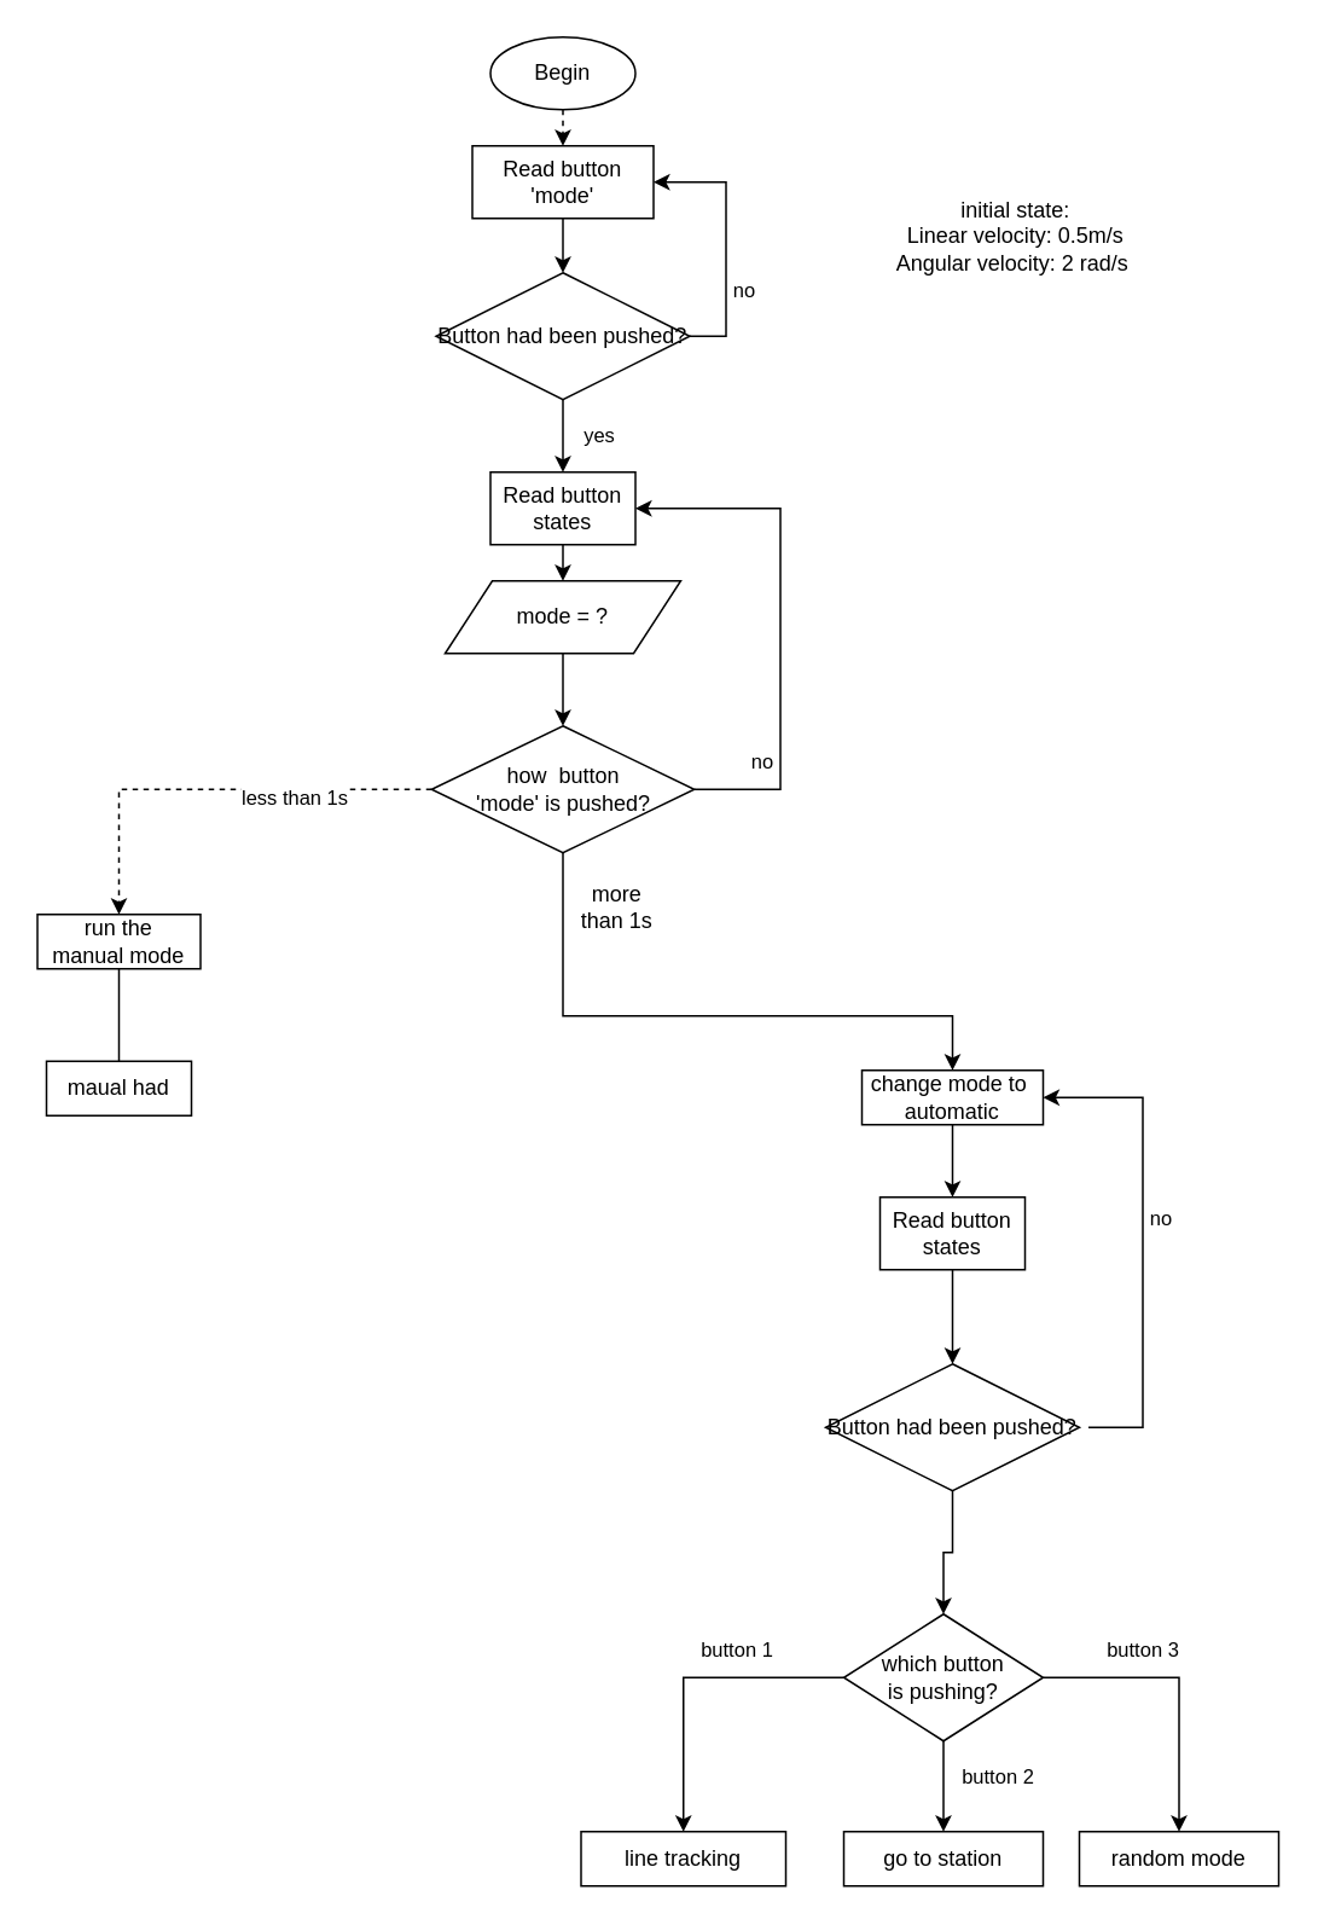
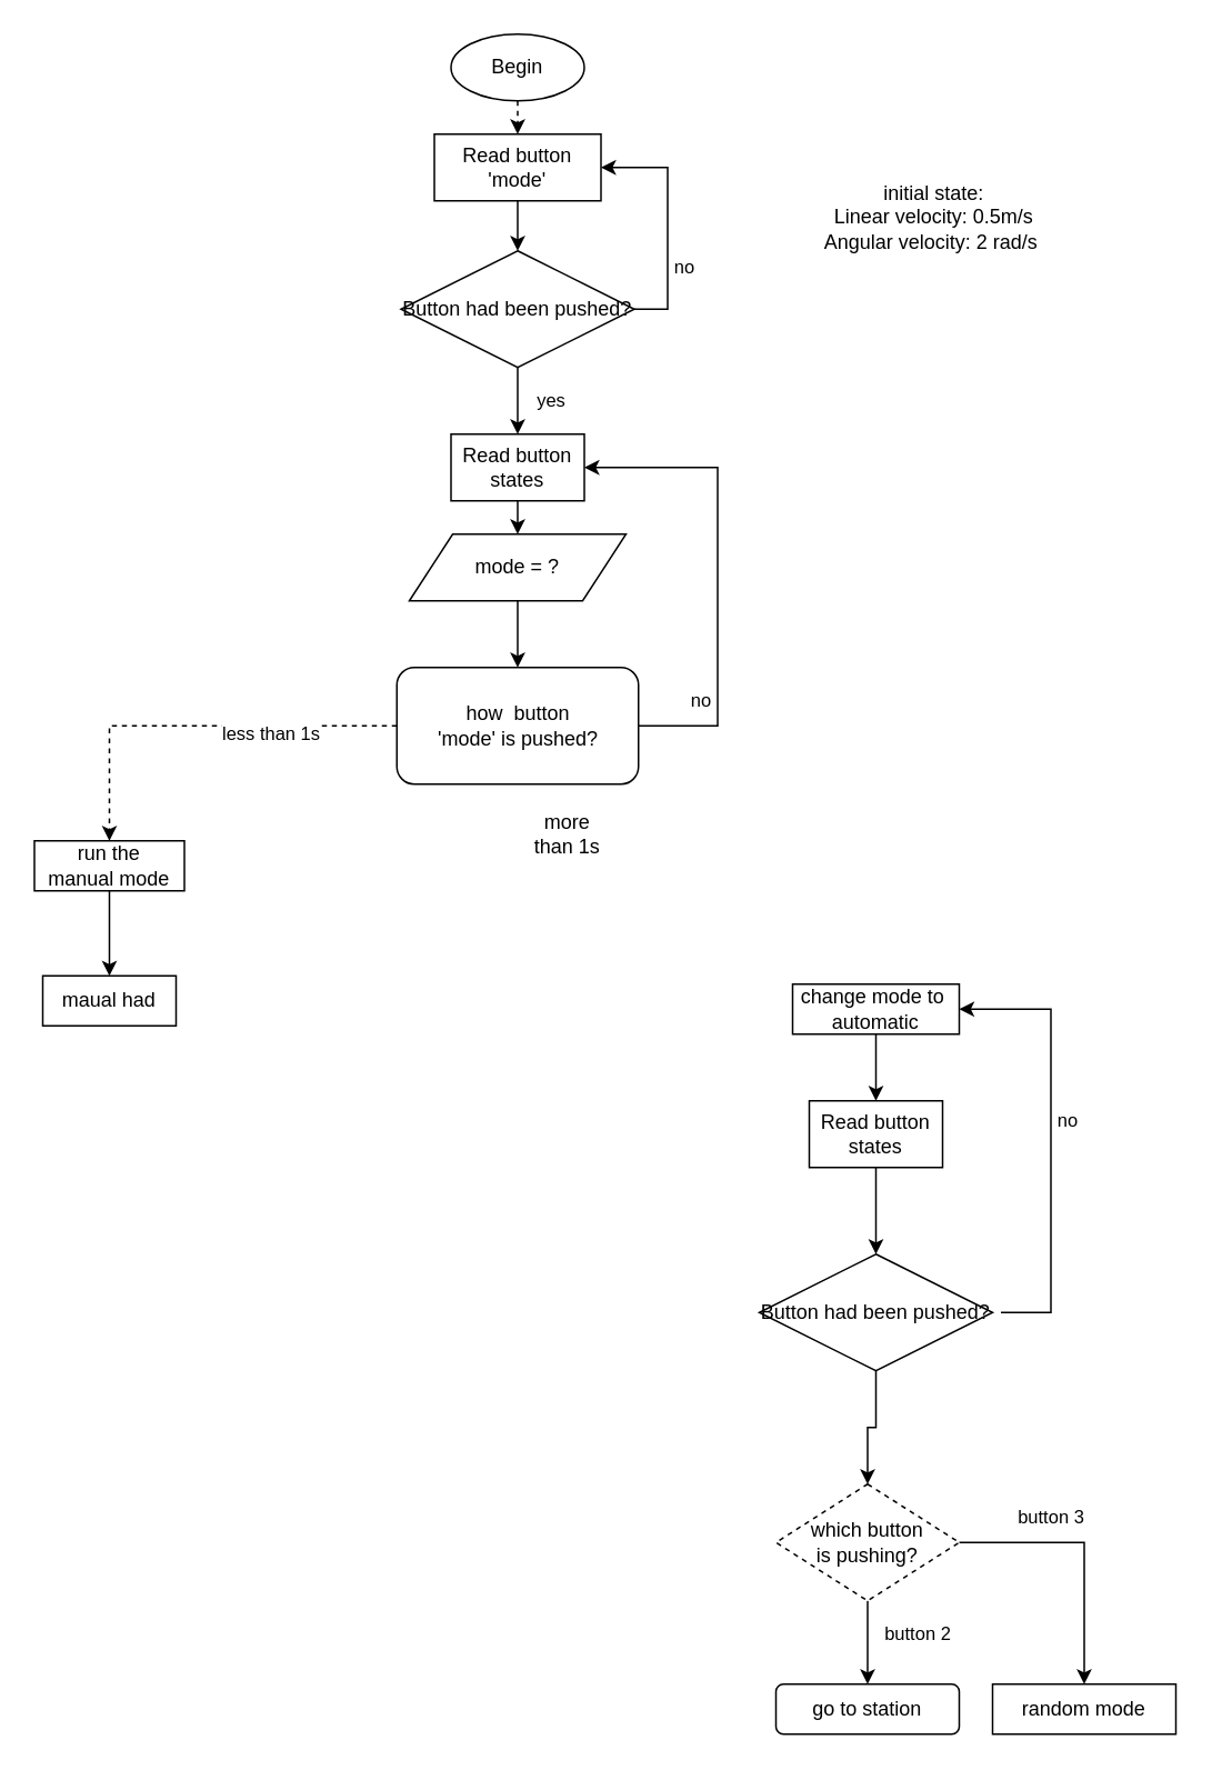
  <mxCell id="0" />
  <mxCell id="1" parent="0" />
  <mxCell id="2" style="edgeStyle=orthogonalEdgeStyle;rounded=0;orthogonalLoop=1;jettySize=auto;html=1;exitX=0.5;exitY=1;exitDx=0;exitDy=0;entryX=0.5;entryY=0;entryDx=0;entryDy=0;dashed=1;" parent="1" source="3" target="5" edge="1"><mxGeometry relative="1" as="geometry" /></mxCell>
  <mxCell id="3" value="Begin" style="ellipse;whiteSpace=wrap;html=1;" parent="1" vertex="1"><mxGeometry x="270" y="20" width="80" height="40" as="geometry" /></mxCell>
  <mxCell id="4" style="edgeStyle=orthogonalEdgeStyle;rounded=0;orthogonalLoop=1;jettySize=auto;html=1;exitX=0.5;exitY=1;exitDx=0;exitDy=0;entryX=0.5;entryY=0;entryDx=0;entryDy=0;" parent="1" source="5" target="8" edge="1"><mxGeometry relative="1" as="geometry" /></mxCell>
  <mxCell id="5" value="Read button 'mode'" style="rounded=0;whiteSpace=wrap;html=1;" parent="1" vertex="1"><mxGeometry x="260" y="80" width="100" height="40" as="geometry" /></mxCell>
  <mxCell id="6" value="no" style="edgeStyle=orthogonalEdgeStyle;rounded=0;orthogonalLoop=1;jettySize=auto;html=1;exitX=1;exitY=0.5;exitDx=0;exitDy=0;entryX=1;entryY=0.5;entryDx=0;entryDy=0;" parent="1" source="8" target="5" edge="1"><mxGeometry x="-0.379" y="-10" relative="1" as="geometry"><mxPoint as="offset" /></mxGeometry></mxCell>
  <mxCell id="7" value="yes" style="edgeStyle=orthogonalEdgeStyle;rounded=0;orthogonalLoop=1;jettySize=auto;html=1;exitX=0.5;exitY=1;exitDx=0;exitDy=0;entryX=0.5;entryY=0;entryDx=0;entryDy=0;" parent="1" source="8" target="10" edge="1"><mxGeometry y="20" relative="1" as="geometry"><mxPoint as="offset" /></mxGeometry></mxCell>
  <mxCell id="8" value="Button had been pushed?" style="rhombus;whiteSpace=wrap;html=1;" parent="1" vertex="1"><mxGeometry x="240" y="150" width="140" height="70" as="geometry" /></mxCell>
  <mxCell id="9" style="edgeStyle=orthogonalEdgeStyle;rounded=0;orthogonalLoop=1;jettySize=auto;html=1;exitX=0.5;exitY=1;exitDx=0;exitDy=0;entryX=0.5;entryY=0;entryDx=0;entryDy=0;" parent="1" source="10" target="12" edge="1"><mxGeometry relative="1" as="geometry" /></mxCell>
  <mxCell id="10" value="Read button&lt;br&gt;states&lt;br&gt;" style="rounded=0;whiteSpace=wrap;html=1;" parent="1" vertex="1"><mxGeometry x="270" y="260" width="80" height="40" as="geometry" /></mxCell>
  <mxCell id="11" style="edgeStyle=orthogonalEdgeStyle;rounded=0;orthogonalLoop=1;jettySize=auto;html=1;exitX=0.5;exitY=1;exitDx=0;exitDy=0;entryX=0.5;entryY=0;entryDx=0;entryDy=0;" parent="1" source="12" target="16" edge="1"><mxGeometry relative="1" as="geometry" /></mxCell>
  <mxCell id="12" value="mode = ?&lt;br&gt;" style="shape=parallelogram;perimeter=parallelogramPerimeter;whiteSpace=wrap;html=1;" parent="1" vertex="1"><mxGeometry x="245" y="320" width="130" height="40" as="geometry" /></mxCell>
  <mxCell id="13" value="no" style="edgeStyle=orthogonalEdgeStyle;rounded=0;orthogonalLoop=1;jettySize=auto;html=1;exitX=1;exitY=0.5;exitDx=0;exitDy=0;entryX=1;entryY=0.5;entryDx=0;entryDy=0;" parent="1" source="16" target="10" edge="1"><mxGeometry x="-0.738" y="15" relative="1" as="geometry"><Array as="points"><mxPoint x="430" y="435" /><mxPoint x="430" y="280" /></Array><mxPoint as="offset" /></mxGeometry></mxCell>
- <mxCell id="14" value="" style="edgeStyle=orthogonalEdgeStyle;rounded=0;orthogonalLoop=1;jettySize=auto;html=1;entryX=0.5;entryY=0;entryDx=0;entryDy=0;" parent="1" source="16" target="20" edge="1"><mxGeometry relative="1" as="geometry"><mxPoint x="310" y="540" as="targetPoint" /><Array as="points"><mxPoint x="310" y="560" /><mxPoint x="525" y="560" /></Array></mxGeometry></mxCell>
  <mxCell id="15" value="less than 1s" style="edgeStyle=orthogonalEdgeStyle;rounded=0;orthogonalLoop=1;jettySize=auto;html=1;exitX=0;exitY=0.5;exitDx=0;exitDy=0;entryX=0.5;entryY=0;entryDx=0;entryDy=0;dashed=1;" parent="1" source="16" target="22" edge="1"><mxGeometry x="-0.367" y="5" relative="1" as="geometry"><mxPoint as="offset" /></mxGeometry></mxCell>
- <mxCell id="16" value="how&amp;nbsp; button&lt;br&gt;'mode' is pushed?" style="rhombus;whiteSpace=wrap;html=1;" parent="1" vertex="1"><mxGeometry x="237.5" y="400" width="145" height="70" as="geometry" /></mxCell>
+ <mxCell id="16" value="how&amp;nbsp; button&lt;br&gt;'mode' is pushed?" style="whiteSpace=wrap;html=1;rounded=1;" parent="1" vertex="1"><mxGeometry x="237.5" y="400" width="145" height="70" as="geometry" /></mxCell>
  <mxCell id="17" value="more than 1s" style="text;html=1;strokeColor=none;fillColor=none;align=center;verticalAlign=middle;whiteSpace=wrap;rounded=0;" parent="1" vertex="1"><mxGeometry x="315" y="490" width="50" height="20" as="geometry" /></mxCell>
  <mxCell id="18" value="initial state:&lt;br&gt;Linear velocity: 0.5m/s&lt;br&gt;Angular velocity: 2 rad/s&amp;nbsp;&lt;br&gt;" style="text;html=1;strokeColor=none;fillColor=none;align=center;verticalAlign=middle;whiteSpace=wrap;rounded=0;" parent="1" vertex="1"><mxGeometry x="440" y="90" width="240" height="80" as="geometry" /></mxCell>
  <mxCell id="19" style="edgeStyle=orthogonalEdgeStyle;rounded=0;orthogonalLoop=1;jettySize=auto;html=1;exitX=0.5;exitY=1;exitDx=0;exitDy=0;entryX=0.5;entryY=0;entryDx=0;entryDy=0;" parent="1" source="34" edge="1" target="25"><mxGeometry relative="1" as="geometry"><mxPoint x="525" y="740" as="targetPoint" /></mxGeometry></mxCell>
  <mxCell id="20" value="change mode to&amp;nbsp;&lt;br&gt;automatic&lt;br&gt;" style="rounded=0;whiteSpace=wrap;html=1;" parent="1" vertex="1"><mxGeometry x="475" y="590" width="100" height="30" as="geometry" /></mxCell>
- <mxCell id="21" style="edgeStyle=orthogonalEdgeStyle;rounded=0;orthogonalLoop=1;jettySize=auto;html=1;exitX=0.5;exitY=1;exitDx=0;exitDy=0;entryX=0.5;entryY=0;entryDx=0;entryDy=0;endArrow=none;" parent="1" source="22" target="33" edge="1"><mxGeometry relative="1" as="geometry" /></mxCell>
+ <mxCell id="21" style="edgeStyle=orthogonalEdgeStyle;rounded=0;orthogonalLoop=1;jettySize=auto;html=1;exitX=0.5;exitY=1;exitDx=0;exitDy=0;entryX=0.5;entryY=0;entryDx=0;entryDy=0;" parent="1" source="22" target="33" edge="1"><mxGeometry relative="1" as="geometry" /></mxCell>
  <mxCell id="22" value="run the &lt;br&gt;manual mode" style="rounded=0;whiteSpace=wrap;html=1;" parent="1" vertex="1"><mxGeometry x="20" y="504" width="90" height="30" as="geometry" /></mxCell>
  <mxCell id="23" value="no" style="edgeStyle=orthogonalEdgeStyle;rounded=0;orthogonalLoop=1;jettySize=auto;html=1;exitX=1;exitY=0.5;exitDx=0;exitDy=0;entryX=1;entryY=0.5;entryDx=0;entryDy=0;" parent="1" target="20" edge="1"><mxGeometry x="0.085" y="-10" relative="1" as="geometry"><mxPoint x="600" y="787" as="sourcePoint" /><Array as="points"><mxPoint x="630" y="787" /><mxPoint x="630" y="605" /></Array><mxPoint as="offset" /></mxGeometry></mxCell>
  <mxCell id="24" style="edgeStyle=orthogonalEdgeStyle;rounded=0;orthogonalLoop=1;jettySize=auto;html=1;exitX=0.5;exitY=1;exitDx=0;exitDy=0;entryX=0.5;entryY=0;entryDx=0;entryDy=0;" edge="1" parent="1" source="25" target="29"><mxGeometry relative="1" as="geometry" /></mxCell>
  <mxCell id="25" value="Button had been pushed?" style="rhombus;whiteSpace=wrap;html=1;" parent="1" vertex="1"><mxGeometry x="455" y="752" width="140" height="70" as="geometry" /></mxCell>
- <mxCell id="26" value="button 1" style="edgeStyle=orthogonalEdgeStyle;rounded=0;orthogonalLoop=1;jettySize=auto;html=1;entryX=0.5;entryY=0;entryDx=0;entryDy=0;" parent="1" source="29" target="30" edge="1"><mxGeometry x="-0.317" y="-15" relative="1" as="geometry"><mxPoint as="offset" /></mxGeometry></mxCell>
  <mxCell id="27" value="button 2" style="edgeStyle=orthogonalEdgeStyle;rounded=0;orthogonalLoop=1;jettySize=auto;html=1;exitX=0.5;exitY=1;exitDx=0;exitDy=0;entryX=0.5;entryY=0;entryDx=0;entryDy=0;" parent="1" source="29" target="31" edge="1"><mxGeometry x="-0.2" y="30" relative="1" as="geometry"><mxPoint as="offset" /></mxGeometry></mxCell>
  <mxCell id="28" value="button 3" style="edgeStyle=orthogonalEdgeStyle;rounded=0;orthogonalLoop=1;jettySize=auto;html=1;exitX=1;exitY=0.5;exitDx=0;exitDy=0;entryX=0.5;entryY=0;entryDx=0;entryDy=0;" parent="1" source="29" target="32" edge="1"><mxGeometry x="-0.312" y="15" relative="1" as="geometry"><mxPoint as="offset" /></mxGeometry></mxCell>
- <mxCell id="29" value="which button&lt;br&gt;is pushing?&lt;br&gt;" style="rhombus;whiteSpace=wrap;html=1;" parent="1" vertex="1"><mxGeometry x="465" y="890" width="110" height="70" as="geometry" /></mxCell>
- <mxCell id="30" value="line tracking" style="rounded=0;whiteSpace=wrap;html=1;" parent="1" vertex="1"><mxGeometry x="320" y="1010" width="113" height="30" as="geometry" /></mxCell>
- <mxCell id="31" value="go to station" style="rounded=0;whiteSpace=wrap;html=1;" parent="1" vertex="1"><mxGeometry x="465" y="1010" width="110" height="30" as="geometry" /></mxCell>
+ <mxCell id="29" value="which button&lt;br&gt;is pushing?&lt;br&gt;" style="rhombus;whiteSpace=wrap;html=1;dashed=1;" parent="1" vertex="1"><mxGeometry x="465" y="890" width="110" height="70" as="geometry" /></mxCell>
+ <mxCell id="31" value="go to station" style="whiteSpace=wrap;html=1;rounded=1;" parent="1" vertex="1"><mxGeometry x="465" y="1010" width="110" height="30" as="geometry" /></mxCell>
  <mxCell id="32" value="random mode" style="rounded=0;whiteSpace=wrap;html=1;" parent="1" vertex="1"><mxGeometry x="595" y="1010" width="110" height="30" as="geometry" /></mxCell>
  <mxCell id="33" value="maual had" style="rounded=0;whiteSpace=wrap;html=1;" parent="1" vertex="1"><mxGeometry x="25" y="585" width="80" height="30" as="geometry" /></mxCell>
  <mxCell id="34" value="Read button&lt;br&gt;states&lt;br&gt;" style="rounded=0;whiteSpace=wrap;html=1;" parent="1" vertex="1"><mxGeometry x="485" y="660" width="80" height="40" as="geometry" /></mxCell>
  <mxCell id="35" style="edgeStyle=orthogonalEdgeStyle;rounded=0;orthogonalLoop=1;jettySize=auto;html=1;exitX=0.5;exitY=1;exitDx=0;exitDy=0;" edge="1" parent="1" source="20" target="34"><mxGeometry relative="1" as="geometry"><mxPoint x="530" y="750" as="targetPoint" /><mxPoint x="525" y="620" as="sourcePoint" /></mxGeometry></mxCell>
